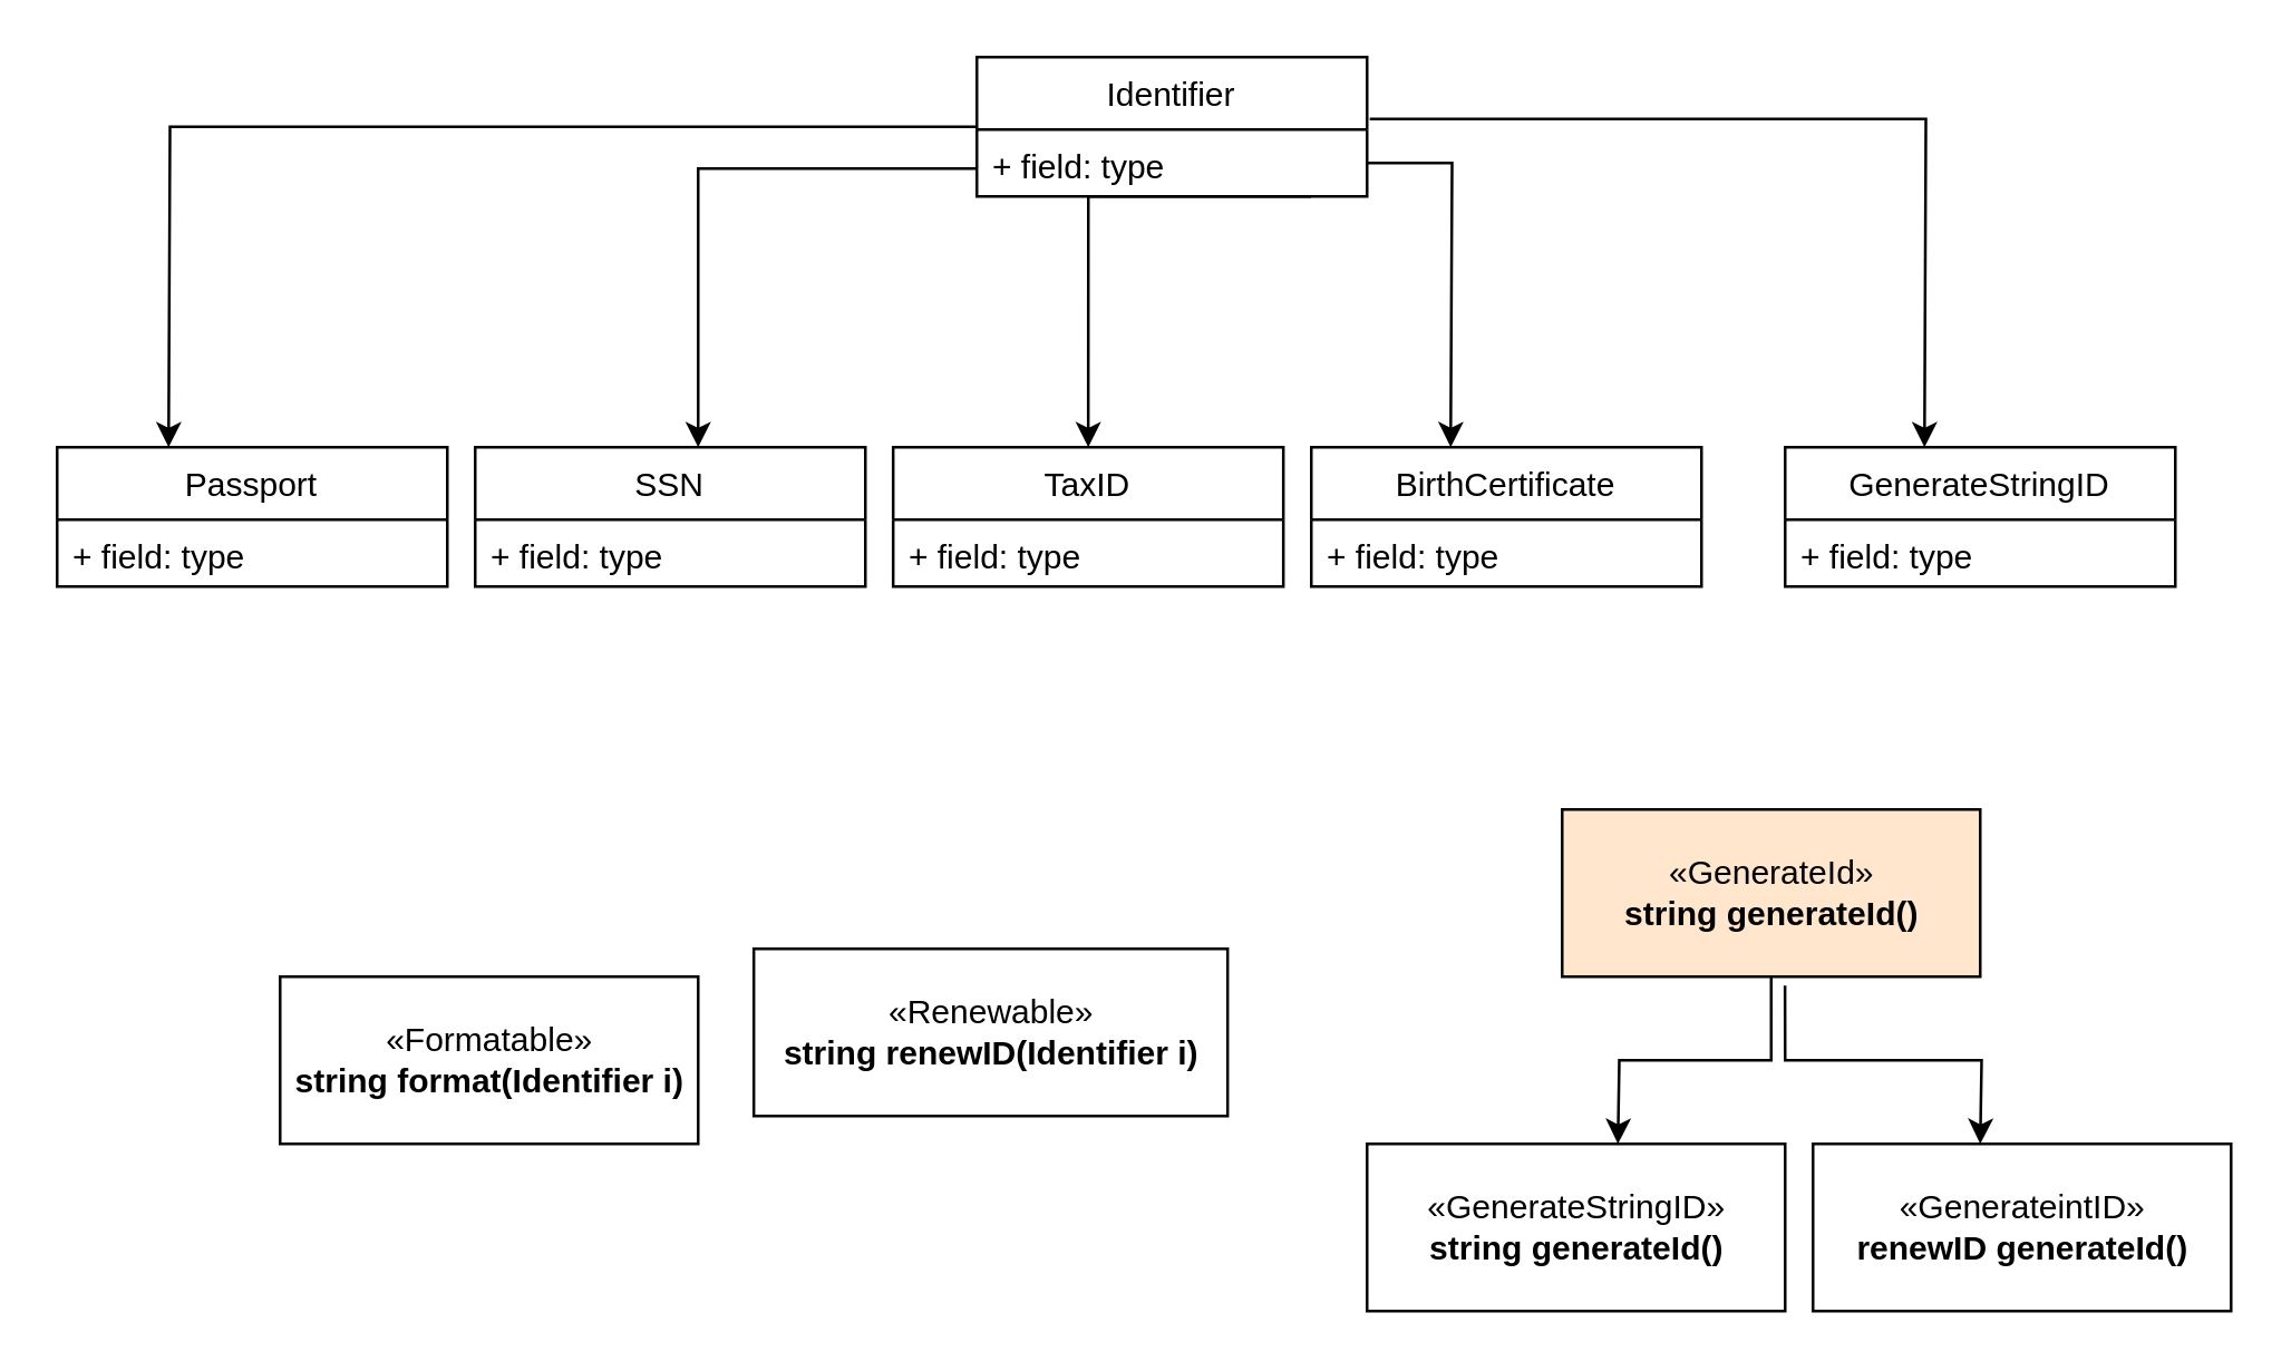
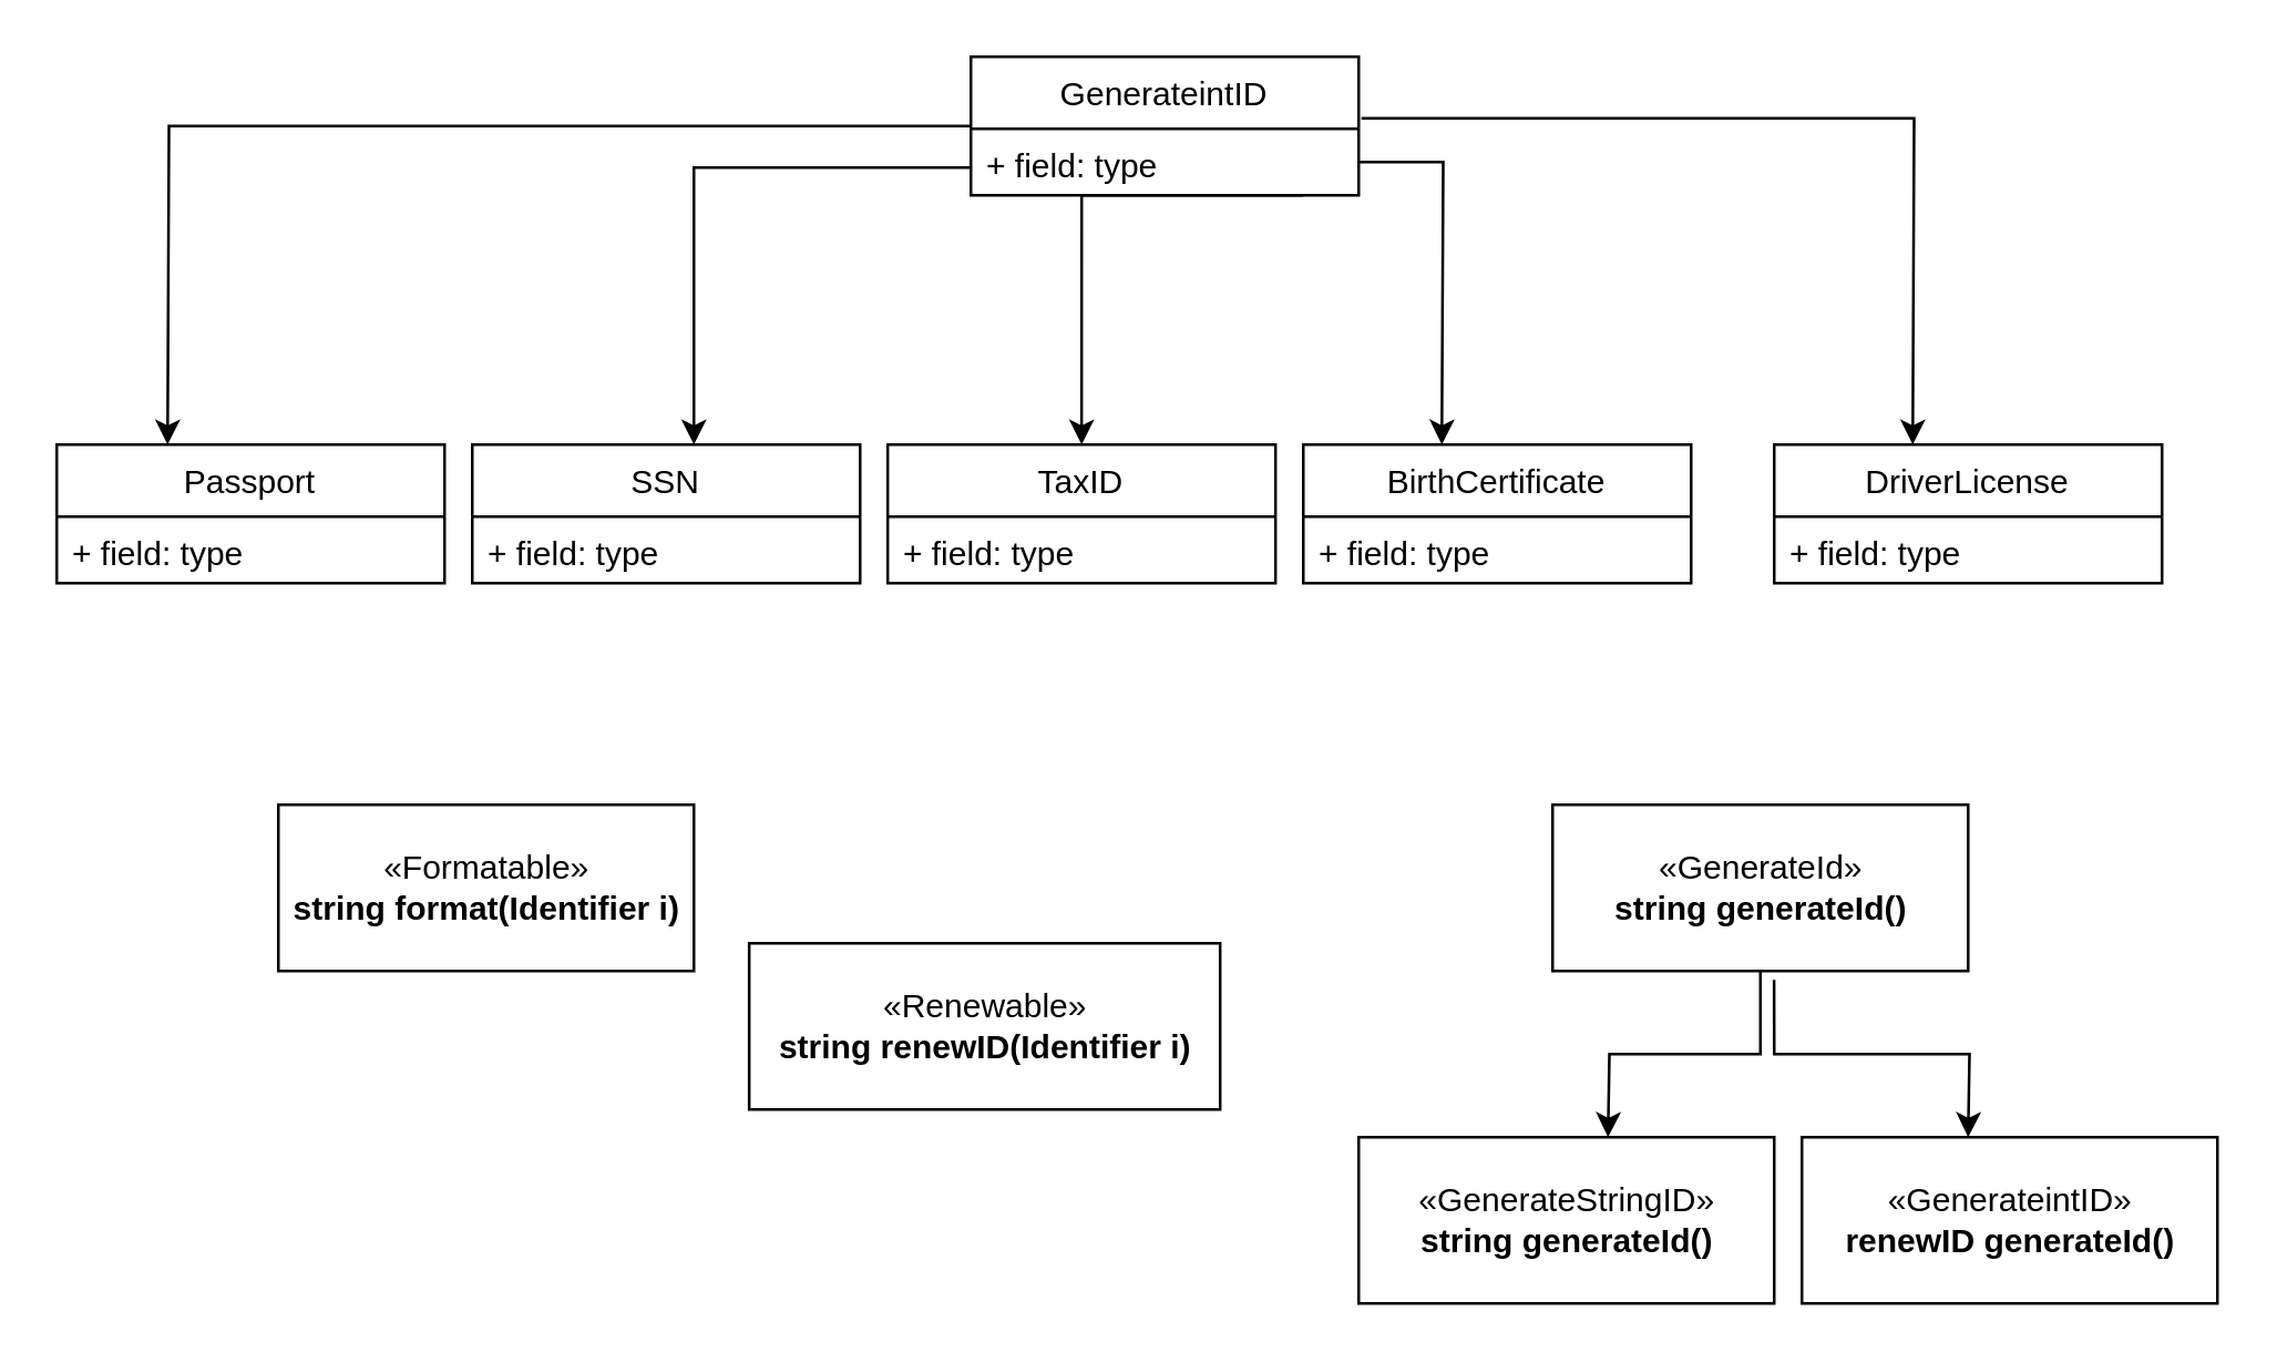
  <mxCell id="0" />
  <mxCell id="1" parent="0" />
- <mxCell id="2" value="«Formatable»&lt;br&gt;&lt;b&gt;string format(Identifier i)&lt;/b&gt;" style="html=1;" parent="1" vertex="1"><mxGeometry x="100" y="350" width="150" height="60" as="geometry" /></mxCell>
+ <mxCell id="2" value="«Formatable»&lt;br&gt;&lt;b&gt;string format(Identifier i)&lt;/b&gt;" style="html=1;" parent="1" vertex="1"><mxGeometry x="100" y="290" width="150" height="60" as="geometry" /></mxCell>
  <mxCell id="3" value="«Renewable»&lt;br&gt;&lt;b&gt;string renewID(Identifier i)&lt;/b&gt;" style="html=1;" parent="1" vertex="1"><mxGeometry x="269.97" y="340" width="170" height="60" as="geometry" /></mxCell>
  <mxCell id="4" style="edgeStyle=orthogonalEdgeStyle;rounded=0;orthogonalLoop=1;jettySize=auto;html=1;" parent="1" source="5" edge="1"><mxGeometry relative="1" as="geometry"><mxPoint x="580" y="410" as="targetPoint" /></mxGeometry></mxCell>
- <mxCell id="5" value="«GenerateId»&lt;br&gt;&lt;b&gt;string generateId()&lt;/b&gt;" style="html=1;fillColor=#ffe6cc;" parent="1" vertex="1"><mxGeometry x="560" y="290" width="150" height="60" as="geometry" /></mxCell>
+ <mxCell id="5" value="«GenerateId»&lt;br&gt;&lt;b&gt;string generateId()&lt;/b&gt;" style="html=1;" parent="1" vertex="1"><mxGeometry x="560" y="290" width="150" height="60" as="geometry" /></mxCell>
  <mxCell id="6" style="edgeStyle=orthogonalEdgeStyle;rounded=0;orthogonalLoop=1;jettySize=auto;html=1;" parent="1" source="19" edge="1"><mxGeometry relative="1" as="geometry"><mxPoint x="60" y="160" as="targetPoint" /></mxGeometry></mxCell>
  <mxCell id="7" style="edgeStyle=orthogonalEdgeStyle;rounded=0;orthogonalLoop=1;jettySize=auto;html=1;" parent="1" source="19" edge="1"><mxGeometry relative="1" as="geometry"><mxPoint x="250" y="160" as="targetPoint" /><Array as="points"><mxPoint x="250" y="60" /></Array></mxGeometry></mxCell>
  <mxCell id="8" value="Passport" style="swimlane;fontStyle=0;childLayout=stackLayout;horizontal=1;startSize=26;fillColor=none;horizontalStack=0;resizeParent=1;resizeParentMax=0;resizeLast=0;collapsible=1;marginBottom=0;" parent="1" vertex="1"><mxGeometry y="160" width="140" height="50" as="geometry" x="20" /></mxCell>
  <mxCell id="9" value="+ field: type" style="text;strokeColor=none;fillColor=none;align=left;verticalAlign=top;spacingLeft=4;spacingRight=4;overflow=hidden;rotatable=0;points=[[0,0.5],[1,0.5]];portConstraint=eastwest;" parent="8" vertex="1"><mxGeometry y="26" width="140" height="24" as="geometry" /></mxCell>
  <mxCell id="10" value="SSN" style="swimlane;fontStyle=0;childLayout=stackLayout;horizontal=1;startSize=26;fillColor=none;horizontalStack=0;resizeParent=1;resizeParentMax=0;resizeLast=0;collapsible=1;marginBottom=0;" parent="1" vertex="1"><mxGeometry x="170" y="160" width="140" height="50" as="geometry" /></mxCell>
  <mxCell id="11" value="+ field: type" style="text;strokeColor=none;fillColor=none;align=left;verticalAlign=top;spacingLeft=4;spacingRight=4;overflow=hidden;rotatable=0;points=[[0,0.5],[1,0.5]];portConstraint=eastwest;" parent="10" vertex="1"><mxGeometry y="26" width="140" height="24" as="geometry" /></mxCell>
  <mxCell id="12" style="edgeStyle=orthogonalEdgeStyle;rounded=0;orthogonalLoop=1;jettySize=auto;html=1;exitX=0.857;exitY=1;exitDx=0;exitDy=0;exitPerimeter=0;entryX=0.5;entryY=0;entryDx=0;entryDy=0;" parent="1" source="20" target="21" edge="1"><mxGeometry relative="1" as="geometry"><mxPoint x="420" y="160" as="targetPoint" /><mxPoint x="319.974" y="70" as="sourcePoint" /><Array as="points"><mxPoint x="390" y="70" /></Array></mxGeometry></mxCell>
  <mxCell id="13" style="edgeStyle=orthogonalEdgeStyle;rounded=0;orthogonalLoop=1;jettySize=auto;html=1;" parent="1" source="20" edge="1"><mxGeometry relative="1" as="geometry"><mxPoint x="520" y="160" as="targetPoint" /></mxGeometry></mxCell>
  <mxCell id="14" value="BirthCertificate" style="swimlane;fontStyle=0;childLayout=stackLayout;horizontal=1;startSize=26;fillColor=none;horizontalStack=0;resizeParent=1;resizeParentMax=0;resizeLast=0;collapsible=1;marginBottom=0;" parent="1" vertex="1"><mxGeometry x="470" y="160" width="140" height="50" as="geometry" /></mxCell>
  <mxCell id="15" value="+ field: type" style="text;strokeColor=none;fillColor=none;align=left;verticalAlign=top;spacingLeft=4;spacingRight=4;overflow=hidden;rotatable=0;points=[[0,0.5],[1,0.5]];portConstraint=eastwest;" parent="14" vertex="1"><mxGeometry y="26" width="140" height="24" as="geometry" /></mxCell>
  <mxCell id="16" style="edgeStyle=orthogonalEdgeStyle;rounded=0;orthogonalLoop=1;jettySize=auto;html=1;exitX=1.007;exitY=-0.158;exitDx=0;exitDy=0;exitPerimeter=0;" parent="1" source="20" edge="1"><mxGeometry relative="1" as="geometry"><mxPoint x="690" y="160" as="targetPoint" /><mxPoint x="360" y="48" as="sourcePoint" /></mxGeometry></mxCell>
- <mxCell id="17" value="GenerateStringID" style="swimlane;fontStyle=0;childLayout=stackLayout;horizontal=1;startSize=26;fillColor=none;horizontalStack=0;resizeParent=1;resizeParentMax=0;resizeLast=0;collapsible=1;marginBottom=0;" parent="1" vertex="1"><mxGeometry x="640" y="160" width="140" height="50" as="geometry" /></mxCell>
+ <mxCell id="17" value="DriverLicense" style="swimlane;fontStyle=0;childLayout=stackLayout;horizontal=1;startSize=26;fillColor=none;horizontalStack=0;resizeParent=1;resizeParentMax=0;resizeLast=0;collapsible=1;marginBottom=0;" parent="1" vertex="1"><mxGeometry x="640" y="160" width="140" height="50" as="geometry" /></mxCell>
  <mxCell id="18" value="+ field: type" style="text;strokeColor=none;fillColor=none;align=left;verticalAlign=top;spacingLeft=4;spacingRight=4;overflow=hidden;rotatable=0;points=[[0,0.5],[1,0.5]];portConstraint=eastwest;" parent="17" vertex="1"><mxGeometry y="26" width="140" height="24" as="geometry" /></mxCell>
- <mxCell id="19" value="Identifier" style="swimlane;fontStyle=0;childLayout=stackLayout;horizontal=1;startSize=26;fillColor=none;horizontalStack=0;resizeParent=1;resizeParentMax=0;resizeLast=0;collapsible=1;marginBottom=0;" parent="1" vertex="1"><mxGeometry x="350" y="20" width="140" height="50" as="geometry" /></mxCell>
+ <mxCell id="19" value="GenerateintID" style="swimlane;fontStyle=0;childLayout=stackLayout;horizontal=1;startSize=26;fillColor=none;horizontalStack=0;resizeParent=1;resizeParentMax=0;resizeLast=0;collapsible=1;marginBottom=0;" parent="1" vertex="1"><mxGeometry x="350" y="20" width="140" height="50" as="geometry" /></mxCell>
  <mxCell id="20" value="+ field: type" style="text;strokeColor=none;fillColor=none;align=left;verticalAlign=top;spacingLeft=4;spacingRight=4;overflow=hidden;rotatable=0;points=[[0,0.5],[1,0.5]];portConstraint=eastwest;" parent="19" vertex="1"><mxGeometry y="26" width="140" height="24" as="geometry" /></mxCell>
  <mxCell id="21" value="TaxID" style="swimlane;fontStyle=0;childLayout=stackLayout;horizontal=1;startSize=26;fillColor=none;horizontalStack=0;resizeParent=1;resizeParentMax=0;resizeLast=0;collapsible=1;marginBottom=0;" parent="1" vertex="1"><mxGeometry x="319.97" y="160" width="140" height="50" as="geometry" /></mxCell>
  <mxCell id="22" value="+ field: type" style="text;strokeColor=none;fillColor=none;align=left;verticalAlign=top;spacingLeft=4;spacingRight=4;overflow=hidden;rotatable=0;points=[[0,0.5],[1,0.5]];portConstraint=eastwest;" parent="21" vertex="1"><mxGeometry y="26" width="140" height="24" as="geometry" /></mxCell>
  <mxCell id="23" value="«GenerateStringID»&lt;br&gt;&lt;b&gt;string generateId()&lt;/b&gt;" style="html=1;" parent="1" vertex="1"><mxGeometry x="490" y="410" width="150" height="60" as="geometry" /></mxCell>
  <mxCell id="24" style="edgeStyle=orthogonalEdgeStyle;rounded=0;orthogonalLoop=1;jettySize=auto;html=1;exitX=0.533;exitY=1.054;exitDx=0;exitDy=0;exitPerimeter=0;" parent="1" source="5" edge="1"><mxGeometry relative="1" as="geometry"><mxPoint x="710" y="410" as="targetPoint" /><mxPoint x="645" y="360" as="sourcePoint" /></mxGeometry></mxCell>
  <mxCell id="25" value="«GenerateintID»&lt;br&gt;&lt;b&gt;renewID generateId()&lt;/b&gt;" style="html=1;" parent="1" vertex="1"><mxGeometry x="650" y="410" width="150" height="60" as="geometry" /></mxCell>
